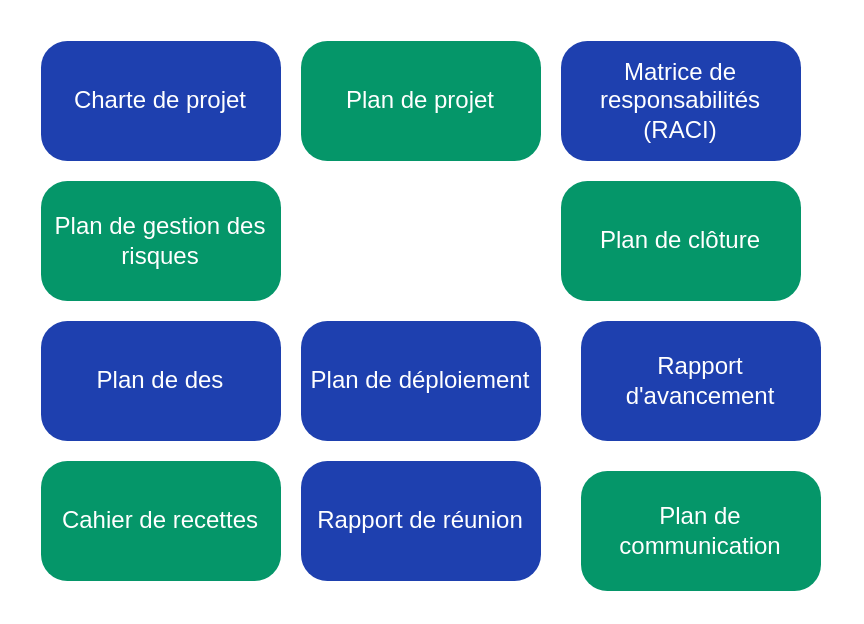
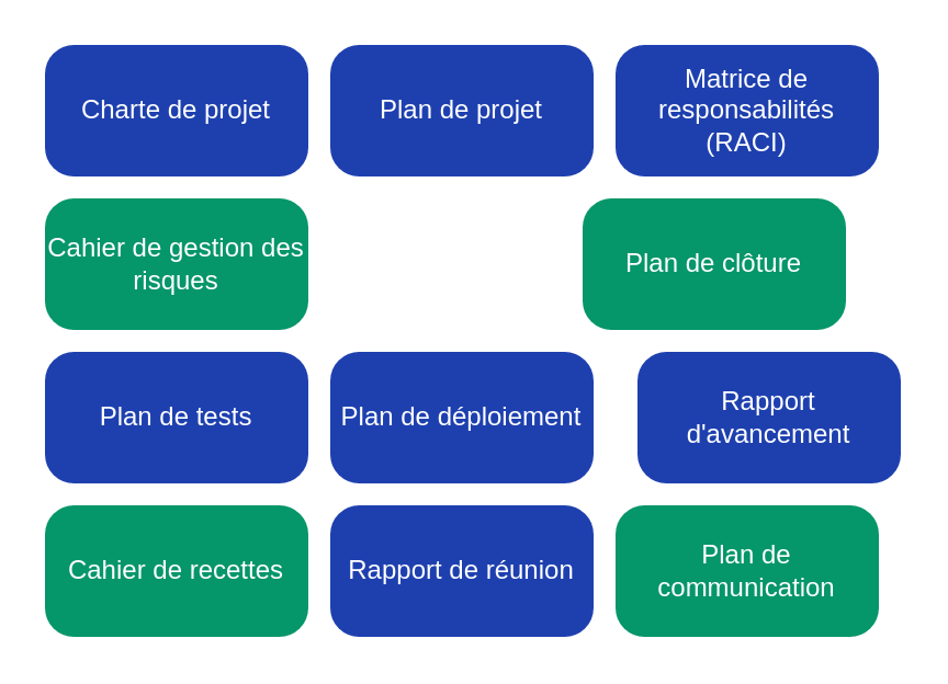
  <mxCell id="0" />
  <mxCell id="1" parent="0" />
  <mxCell id="2" value="Charte de projet" style="rounded=1;whiteSpace=wrap;html=1;arcSize=22;strokeColor=none;fillColor=#1e40af;fontColor=#FFFFFF;" vertex="1" parent="1"><mxGeometry x="20" y="20" width="120" height="60" as="geometry" /></mxCell>
- <mxCell id="3" value="Plan de projet" style="rounded=1;whiteSpace=wrap;html=1;arcSize=22;strokeColor=none;fillColor=#059669;fontColor=#FFFFFF;" vertex="1" parent="1"><mxGeometry x="150" y="20" width="120" height="60" as="geometry" /></mxCell>
+ <mxCell id="3" value="Plan de projet" style="rounded=1;whiteSpace=wrap;html=1;arcSize=22;strokeColor=none;fillColor=#1e40af;fontColor=#FFFFFF;" vertex="1" parent="1"><mxGeometry x="150" y="20" width="120" height="60" as="geometry" /></mxCell>
  <mxCell id="4" value="Matrice de responsabilités (RACI)" style="rounded=1;whiteSpace=wrap;html=1;arcSize=22;strokeColor=none;fillColor=#1e40af;fontColor=#FFFFFF;" vertex="1" parent="1"><mxGeometry x="280" y="20" width="120" height="60" as="geometry" /></mxCell>
- <mxCell id="5" value="Plan de gestion des risques" style="rounded=1;whiteSpace=wrap;html=1;arcSize=22;strokeColor=none;fillColor=#059669;fontColor=#FFFFFF;" vertex="1" parent="1"><mxGeometry x="20" y="90" width="120" height="60" as="geometry" /></mxCell>
- <mxCell id="6" value="Plan de clôture" style="rounded=1;whiteSpace=wrap;html=1;arcSize=22;strokeColor=none;fillColor=#059669;fontColor=#FFFFFF;" vertex="1" parent="1"><mxGeometry x="280" y="90" width="120" height="60" as="geometry" /></mxCell>
- <mxCell id="7" value="Plan de des" style="rounded=1;whiteSpace=wrap;html=1;arcSize=22;strokeColor=none;fillColor=#1e40af;fontColor=#FFFFFF;" vertex="1" parent="1"><mxGeometry x="20" y="160" width="120" height="60" as="geometry" /></mxCell>
+ <mxCell id="5" value="Cahier de gestion des risques" style="rounded=1;whiteSpace=wrap;html=1;arcSize=22;strokeColor=none;fillColor=#059669;fontColor=#FFFFFF;" vertex="1" parent="1"><mxGeometry x="20" y="90" width="120" height="60" as="geometry" /></mxCell>
+ <mxCell id="6" value="Plan de clôture" style="rounded=1;whiteSpace=wrap;html=1;arcSize=22;strokeColor=none;fillColor=#059669;fontColor=#FFFFFF;" vertex="1" parent="1"><mxGeometry x="265" y="90" width="120" height="60" as="geometry" /></mxCell>
+ <mxCell id="7" value="Plan de tests" style="rounded=1;whiteSpace=wrap;html=1;arcSize=22;strokeColor=none;fillColor=#1e40af;fontColor=#FFFFFF;" vertex="1" parent="1"><mxGeometry x="20" y="160" width="120" height="60" as="geometry" /></mxCell>
  <mxCell id="8" value="Plan de déploiement" style="rounded=1;whiteSpace=wrap;html=1;arcSize=22;strokeColor=none;fillColor=#1e40af;fontColor=#FFFFFF;" vertex="1" parent="1"><mxGeometry x="150" y="160" width="120" height="60" as="geometry" /></mxCell>
  <mxCell id="9" value="Rapport d'avancement" style="rounded=1;whiteSpace=wrap;html=1;arcSize=22;strokeColor=none;fillColor=#1e40af;fontColor=#FFFFFF;" vertex="1" parent="1"><mxGeometry x="290" y="160" width="120" height="60" as="geometry" /></mxCell>
  <mxCell id="10" value="Cahier de recettes" style="rounded=1;whiteSpace=wrap;html=1;arcSize=22;strokeColor=none;fillColor=#059669;fontColor=#FFFFFF;" vertex="1" parent="1"><mxGeometry x="20" y="230" width="120" height="60" as="geometry" /></mxCell>
  <mxCell id="11" value="Rapport de réunion" style="rounded=1;whiteSpace=wrap;html=1;arcSize=22;strokeColor=none;fillColor=#1e40af;fontColor=#FFFFFF;" vertex="1" parent="1"><mxGeometry x="150" y="230" width="120" height="60" as="geometry" /></mxCell>
- <mxCell id="12" value="Plan de communication" style="rounded=1;whiteSpace=wrap;html=1;arcSize=22;strokeColor=none;fillColor=#059669;fontColor=#FFFFFF;" vertex="1" parent="1"><mxGeometry x="290" y="235" width="120" height="60" as="geometry" /></mxCell>
+ <mxCell id="12" value="Plan de communication" style="rounded=1;whiteSpace=wrap;html=1;arcSize=22;strokeColor=none;fillColor=#059669;fontColor=#FFFFFF;" vertex="1" parent="1"><mxGeometry x="280" y="230" width="120" height="60" as="geometry" /></mxCell>
